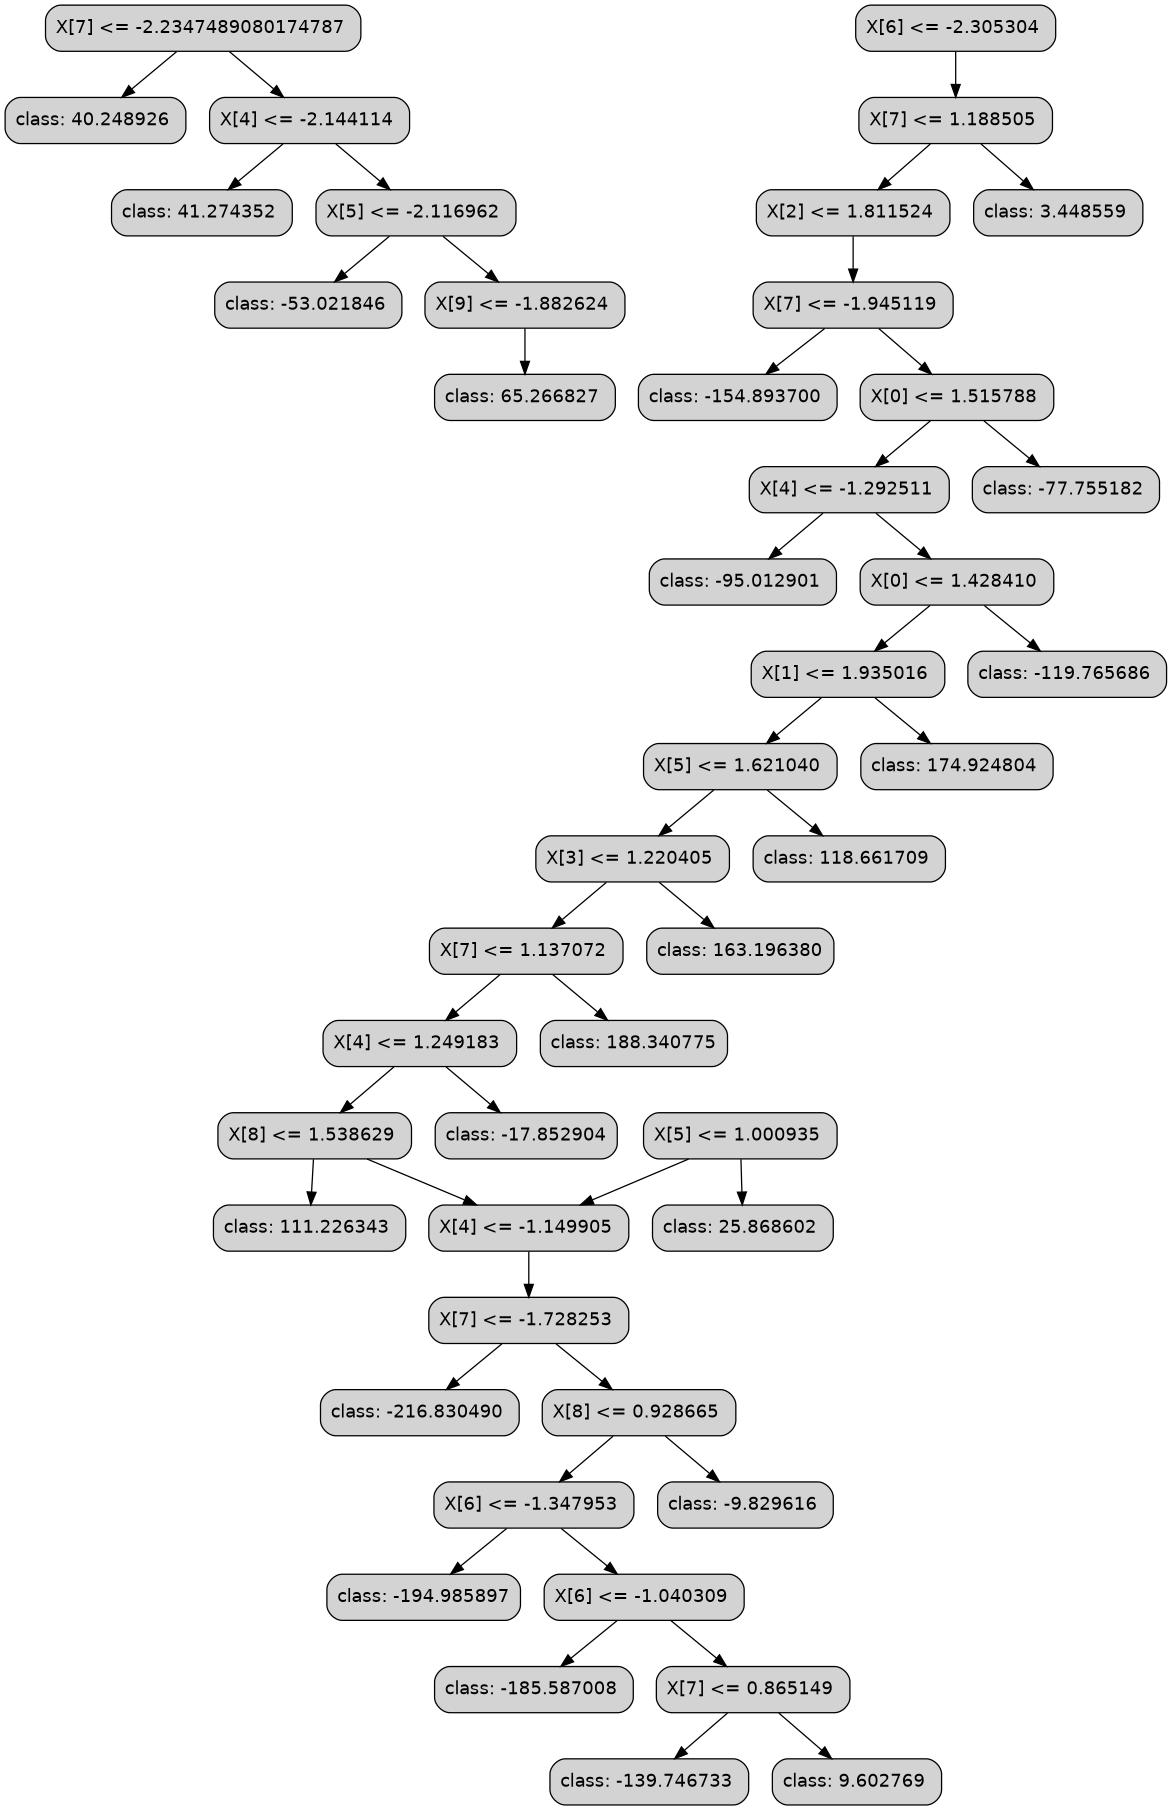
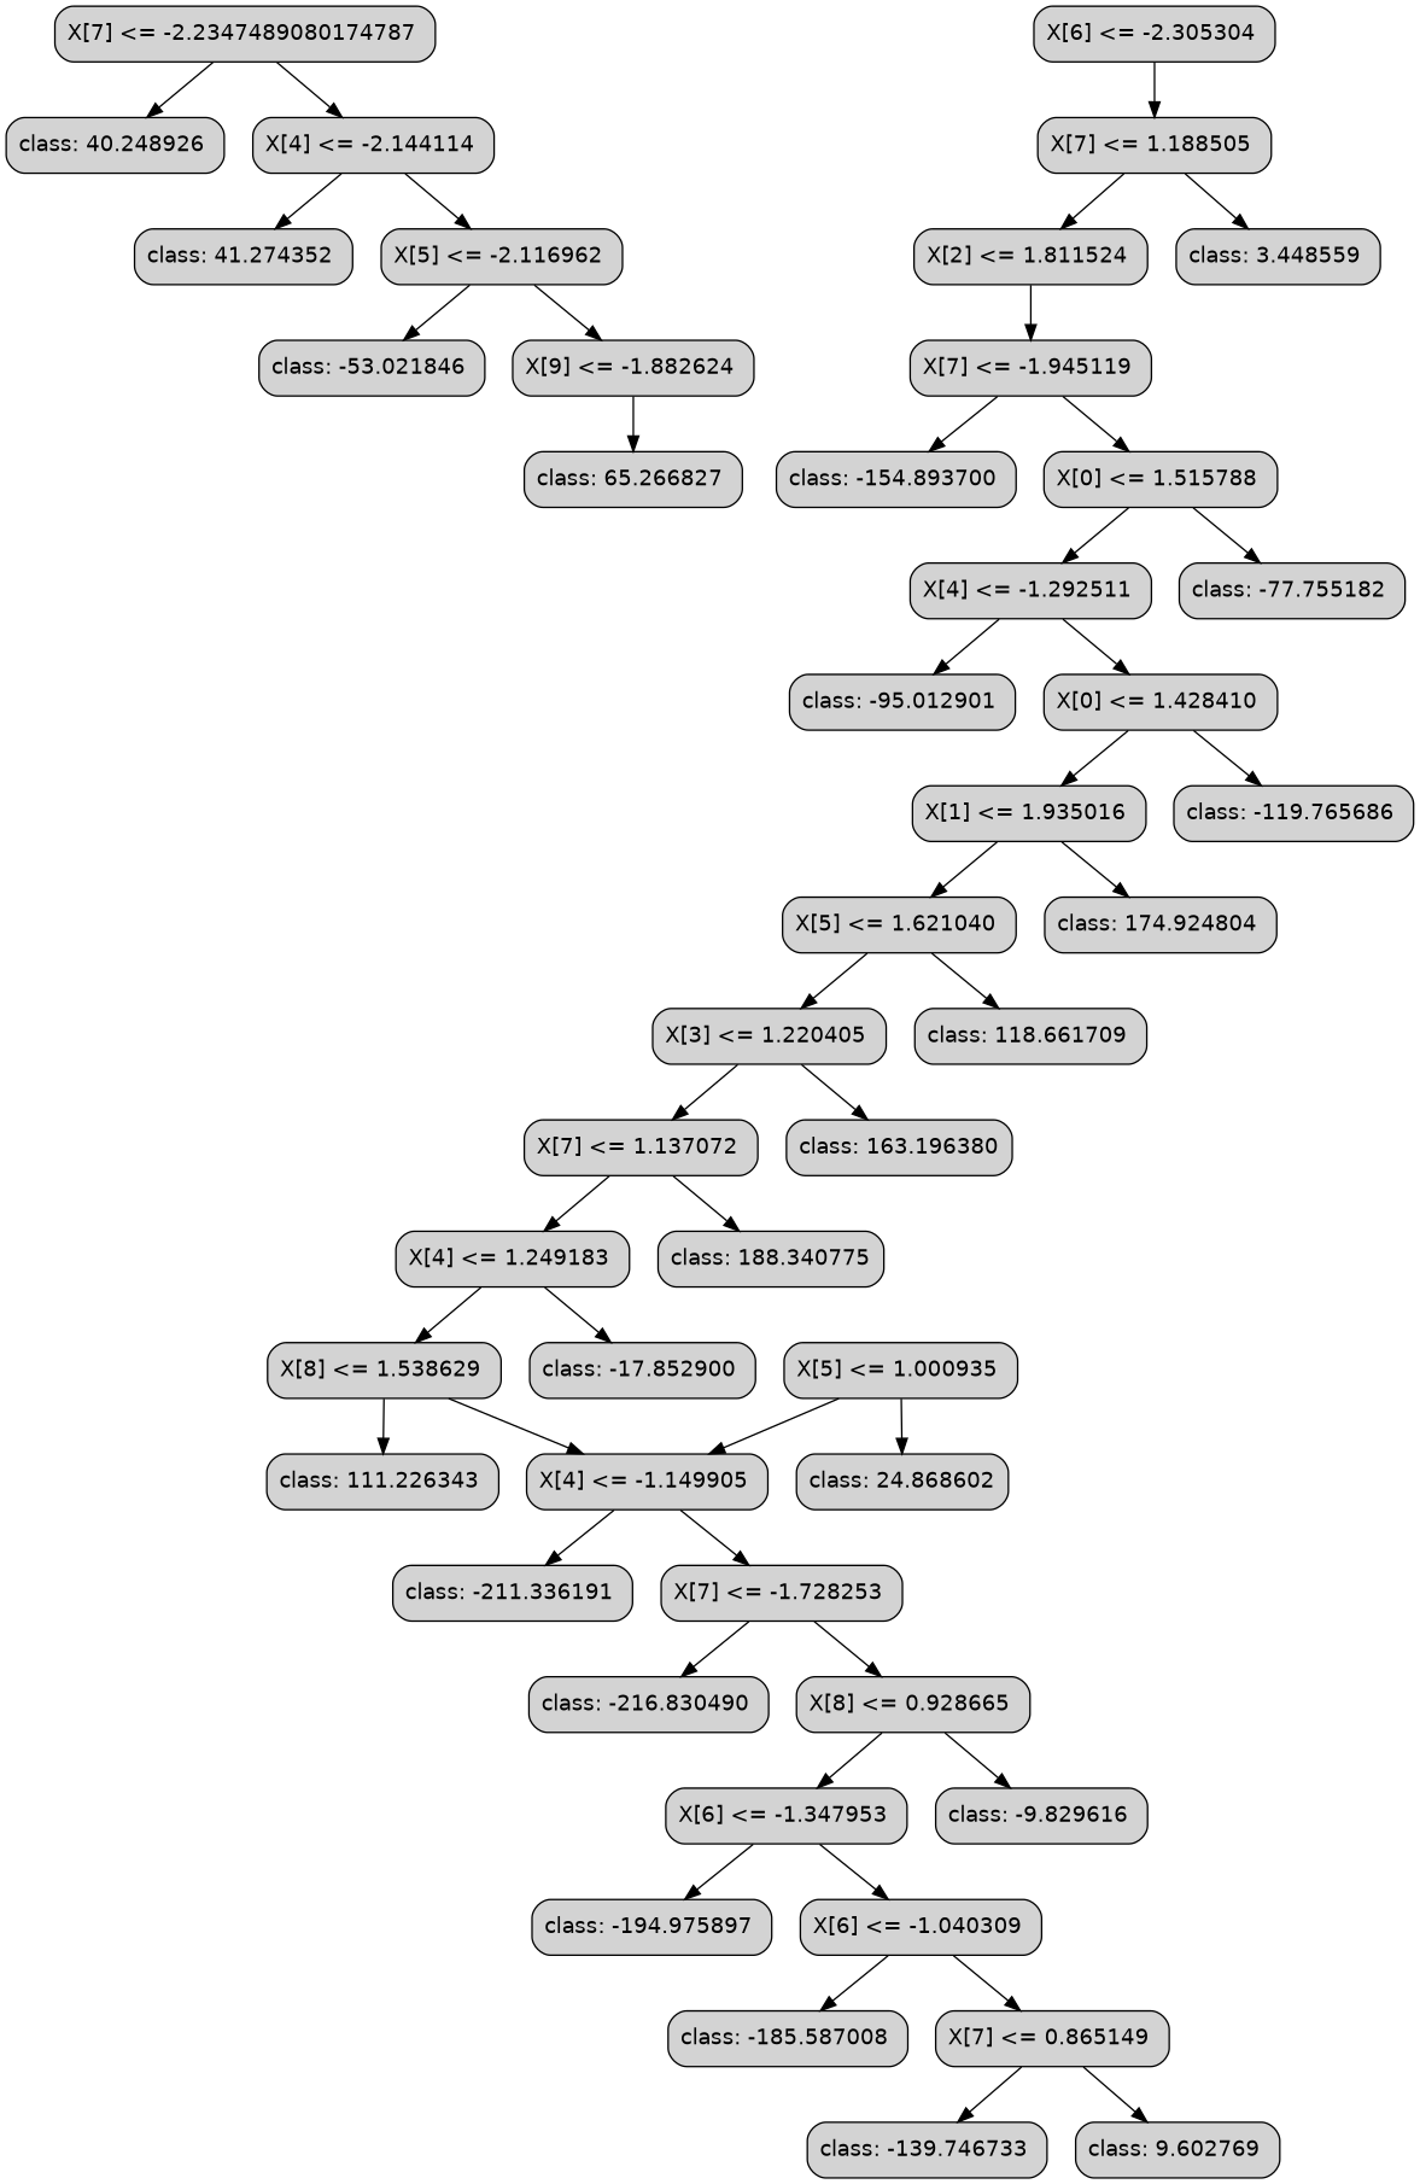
  digraph {
    node [fontname=helvetica shape=box style="filled, rounded"]
    edge [fontname=helvetica]
    n1 [label="X[7] <= -2.2347489080174787 "]
    n2 [label="class: 40.248926 "]
    n3 [label="X[4] <= -2.144114 "]
    n4 [label="class: 41.274352 "]
    n5 [label="X[5] <= -2.116962 "]
    n6 [label="class: -53.021846 "]
    n7 [label="X[9] <= -1.882624 "]
    n8 [label="class: 65.266827 "]
    n9 [label="X[6] <= -2.305304 "]
    n10 [label="X[7] <= 1.188505 "]
    n11 [label="X[2] <= 1.811524 "]
    n12 [label="class: 3.448559 "]
    n13 [label="X[7] <= -1.945119 "]
    n14 [label="class: -154.893700 "]
    n15 [label="X[0] <= 1.515788 "]
    n16 [label="X[4] <= -1.292511 "]
    n17 [label="class: -77.755182 "]
    n18 [label="class: -95.012901 "]
    n19 [label="X[0] <= 1.428410 "]
    n20 [label="X[1] <= 1.935016 "]
    n21 [label="class: -119.765686 "]
    n22 [label="X[5] <= 1.621040 "]
    n23 [label="class: 174.924804 "]
    n24 [label="X[3] <= 1.220405 "]
    n25 [label="class: 118.661709 "]
    n26 [label="X[7] <= 1.137072 "]
    n27 [label="class: 163.196380"]
    n28 [label="X[4] <= 1.249183 "]
    n29 [label="class: 188.340775"]
    n30 [label="X[8] <= 1.538629 "]
-   n31 [label="class: -17.852904"]
+   n31 [label="class: -17.852900 "]
    n32 [label="class: 111.226343 "]
    n33 [label="X[4] <= -1.149905 "]
    n34 [label="X[5] <= 1.000935 "]
-   n35 [label="class: 25.868602 "]
+   n35 [label="class: 24.868602"]
+   n36 [label="class: -211.336191 "]
    n37 [label="X[7] <= -1.728253 "]
    n38 [label="class: -216.830490 "]
    n39 [label="X[8] <= 0.928665 "]
    n40 [label="X[6] <= -1.347953 "]
    n41 [label="class: -9.829616 "]
-   n42 [label="class: -194.985897"]
+   n42 [label="class: -194.975897 "]
    n43 [label="X[6] <= -1.040309 "]
    n44 [label="class: -185.587008 "]
    n45 [label="X[7] <= 0.865149 "]
    n46 [label="class: -139.746733 "]
    n47 [label="class: 9.602769 "]
    n1 -> n2
    n1 -> n3
    n3 -> n4
    n3 -> n5
    n5 -> n6
    n5 -> n7
    n7 -> n8
    n9 -> n10
    n10 -> n11
    n10 -> n12
    n11 -> n13
    n13 -> n14
    n13 -> n15
    n15 -> n16
    n15 -> n17
    n16 -> n18
    n16 -> n19
    n19 -> n20
    n19 -> n21
    n20 -> n22
    n20 -> n23
    n22 -> n24
    n22 -> n25
    n24 -> n26
    n24 -> n27
    n26 -> n28
    n26 -> n29
    n28 -> n30
    n28 -> n31
    n30 -> n32
    n30 -> n33
+   n33 -> n36
    n33 -> n37
    n34 -> n33
    n34 -> n35
    n37 -> n38
    n37 -> n39
    n39 -> n40
    n39 -> n41
    n40 -> n42
    n40 -> n43
    n43 -> n44
    n43 -> n45
    n45 -> n46
    n45 -> n47
  }
